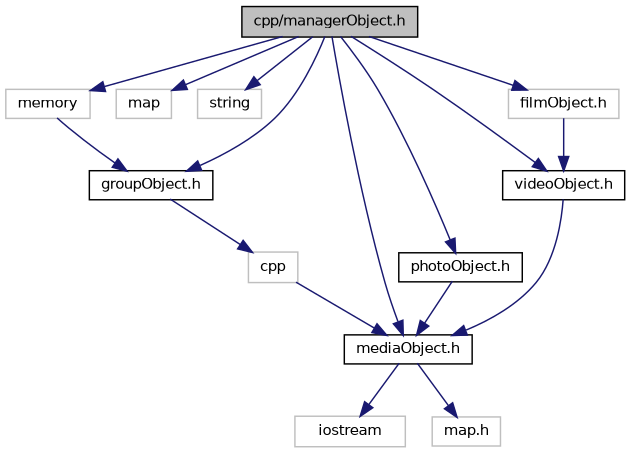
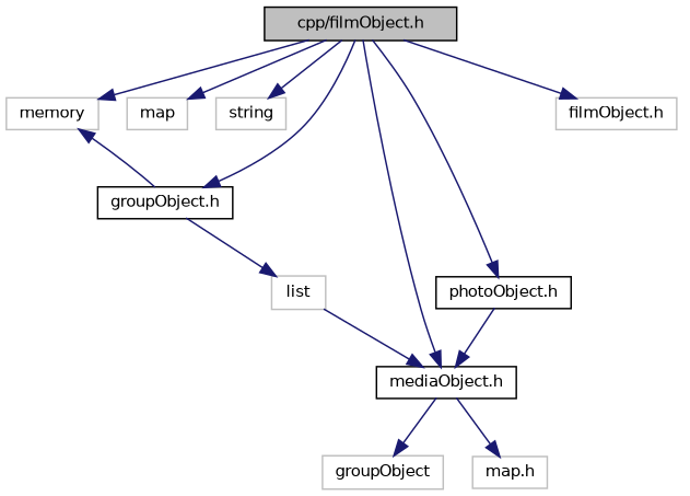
  digraph {
    node [color=grey75 fillcolor=white fontname=Helvetica fontsize=10 shape=record style=filled]
    edge [color=midnightblue fontname=Helvetica fontsize=10 labelfontname=Helvetica labelfontsize=10 style=solid]
-   n1 [color=black fillcolor=grey75 fontcolor=black height=0.2 label="cpp/managerObject.h" width=0.4]
+   n1 [color=black fillcolor=grey75 fontcolor=black height=0.2 label="cpp/filmObject.h" width=0.4]
    n2 [height=0.2 label=memory width=0.4]
    n3 [height=0.2 label=map width=0.4]
    n4 [height=0.2 label=string width=0.4]
    n5 [color=black height=0.2 label="mediaObject.h" width=0.4]
    n6 [color=black height=0.2 label="groupObject.h" width=0.4]
    n7 [color=black height=0.2 label="photoObject.h" width=0.4]
-   n8 [color=black height=0.2 label="videoObject.h" width=0.4]
    n9 [height=0.2 label="filmObject.h" width=0.4]
-   n10 [height=0.2 label=iostream width=0.4]
+   n10 [height=0.2 label=groupObject width=0.4]
    n11 [height=0.2 label="map.h" width=0.4]
-   n12 [height=0.2 label=cpp width=0.4]
+   n12 [height=0.2 label=list width=0.4]
    n1 -> n2
    n1 -> n3
    n1 -> n4
    n1 -> n5
    n1 -> n6
    n1 -> n7
-   n1 -> n8
    n1 -> n9
    n5 -> n10
    n5 -> n11
-   n2 -> n6
+   n6 -> n2
    n6 -> n12
    n7 -> n5
-   n8 -> n5
-   n9 -> n8
    n12 -> n5
  }
